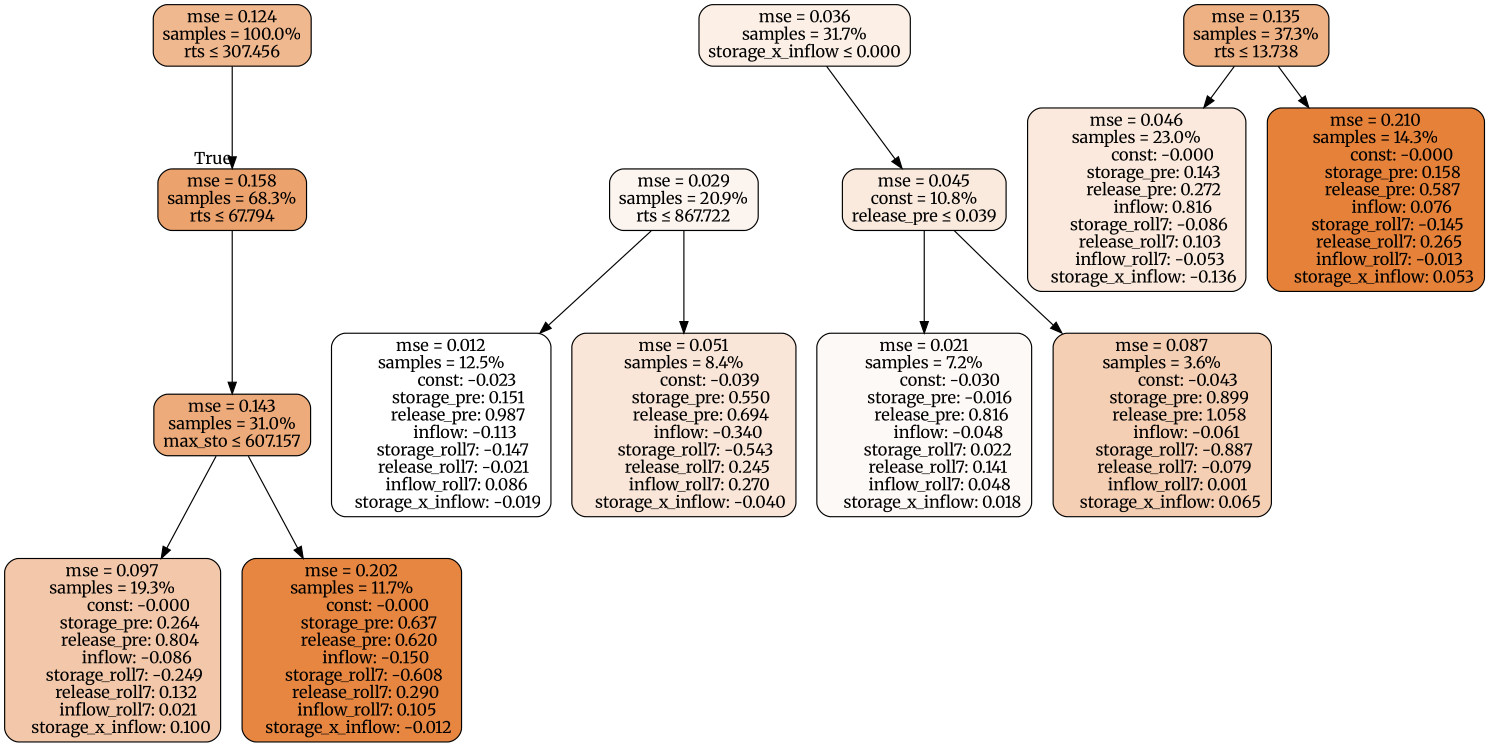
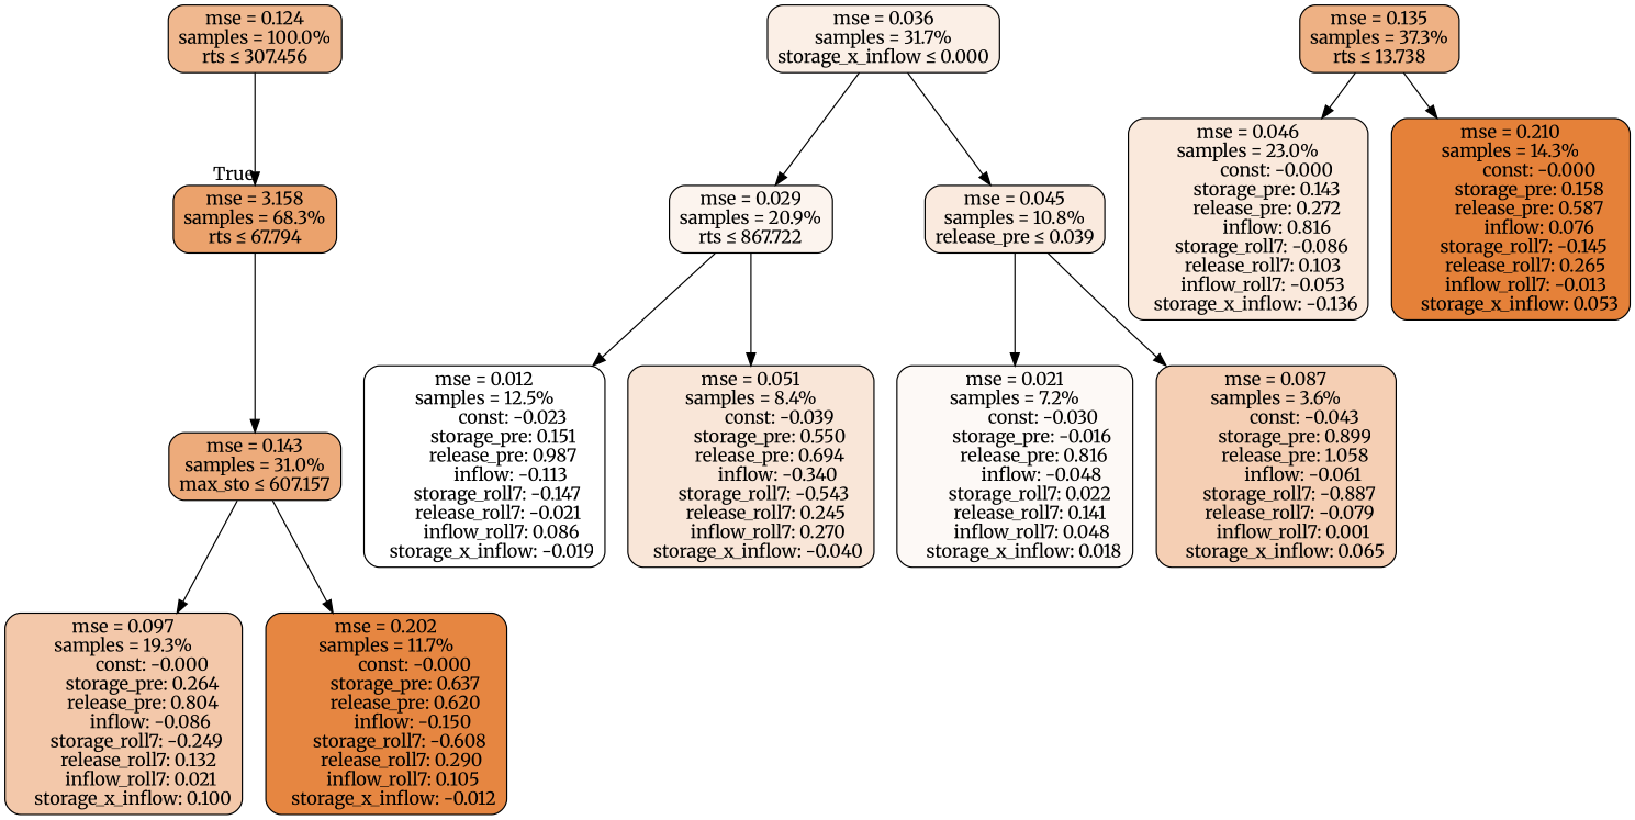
  digraph {
    fontname=Merriweather
    node [color=black fontname=Merriweather shape=rectangle style="filled, rounded"]
    edge [fontname=Merriweather]
    n1 [fillcolor="#f0b88f" label="mse = 0.124\nsamples = 100.0%\nrts &le; 307.456"]
-   n2 [fillcolor="#eba26c" label="mse = 0.158\nsamples = 68.3%\nrts &le; 67.794"]
+   n2 [fillcolor="#eba26c" label="mse = 3.158\nsamples = 68.3%\nrts &le; 67.794"]
    n3 [fillcolor="#edab7b" label="mse = 0.143\nsamples = 31.0%\nmax_sto &le; 607.157"]
    n4 [fillcolor="#fbefe6" label="mse = 0.036\nsamples = 31.7%\nstorage_x_inflow &le; 0.000"]
    n5 [fillcolor="#fcf4ee" label="mse = 0.029\nsamples = 20.9%\nrts &le; 867.722"]
-   n6 [fillcolor="#faeade" label="mse = 0.045\nconst = 10.8%\nrelease_pre &le; 0.039"]
+   n6 [fillcolor="#faeade" label="mse = 0.045\nsamples = 10.8%\nrelease_pre &le; 0.039"]
    n7 [fillcolor="#eeb184" label="mse = 0.135\nsamples = 37.3%\nrts &le; 13.738"]
    n8 [fillcolor="#fae9dc" label="mse = 0.046\nsamples = 23.0%\n               const: -0.000\n          storage_pre: 0.143\n          release_pre: 0.272\n               inflow: 0.816\n       storage_roll7: -0.086\n        release_roll7: 0.103\n        inflow_roll7: -0.053\n    storage_x_inflow: -0.136"]
    n9 [fillcolor="#e58139" label="mse = 0.210\nsamples = 14.3%\n               const: -0.000\n          storage_pre: 0.158\n          release_pre: 0.587\n               inflow: 0.076\n       storage_roll7: -0.145\n        release_roll7: 0.265\n        inflow_roll7: -0.013\n     storage_x_inflow: 0.053"]
    n10 [fillcolor="#f3c8aa" label="mse = 0.097\nsamples = 19.3%\n               const: -0.000\n          storage_pre: 0.264\n          release_pre: 0.804\n              inflow: -0.086\n       storage_roll7: -0.249\n        release_roll7: 0.132\n         inflow_roll7: 0.021\n     storage_x_inflow: 0.100"]
    n11 [fillcolor="#e68641" label="mse = 0.202\nsamples = 11.7%\n               const: -0.000\n          storage_pre: 0.637\n          release_pre: 0.620\n              inflow: -0.150\n       storage_roll7: -0.608\n        release_roll7: 0.290\n         inflow_roll7: 0.105\n    storage_x_inflow: -0.012"]
    n12 [fillcolor="#ffffff" label="mse = 0.012\nsamples = 12.5%\n               const: -0.023\n          storage_pre: 0.151\n          release_pre: 0.987\n              inflow: -0.113\n       storage_roll7: -0.147\n       release_roll7: -0.021\n         inflow_roll7: 0.086\n    storage_x_inflow: -0.019"]
    n13 [fillcolor="#f9e6d8" label="mse = 0.051\nsamples = 8.4%\n               const: -0.039\n          storage_pre: 0.550\n          release_pre: 0.694\n              inflow: -0.340\n       storage_roll7: -0.543\n        release_roll7: 0.245\n         inflow_roll7: 0.270\n    storage_x_inflow: -0.040"]
    n14 [fillcolor="#fdf9f6" label="mse = 0.021\nsamples = 7.2%\n               const: -0.030\n         storage_pre: -0.016\n          release_pre: 0.816\n              inflow: -0.048\n        storage_roll7: 0.022\n        release_roll7: 0.141\n         inflow_roll7: 0.048\n     storage_x_inflow: 0.018"]
    n15 [fillcolor="#f5cfb4" label="mse = 0.087\nsamples = 3.6%\n               const: -0.043\n          storage_pre: 0.899\n          release_pre: 1.058\n              inflow: -0.061\n       storage_roll7: -0.887\n       release_roll7: -0.079\n         inflow_roll7: 0.001\n     storage_x_inflow: 0.065"]
    n1 -> n2 [headlabel=True labelangle=45 labeldistance=2.5]
    n2 -> n3
    n3 -> n10
    n3 -> n11
+   n4 -> n5
    n4 -> n6
    n5 -> n12
    n5 -> n13
    n6 -> n14
    n6 -> n15
    n7 -> n8
    n7 -> n9
  }
